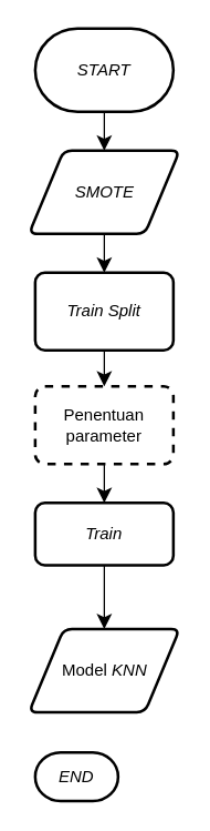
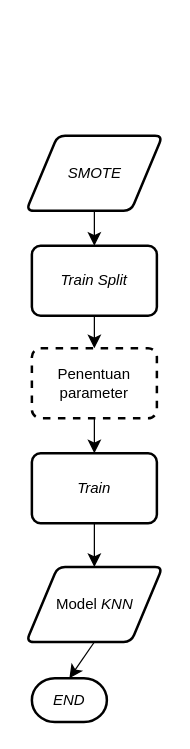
  <mxCell id="0" />
  <mxCell id="1" parent="0" />
- <mxCell id="2" style="edgeStyle=none;curved=1;rounded=0;orthogonalLoop=1;jettySize=auto;html=1;exitX=0.5;exitY=1;exitDx=0;exitDy=0;exitPerimeter=0;entryX=0.5;entryY=0;entryDx=0;entryDy=0;fontSize=12;startSize=8;endSize=8;" edge="1" parent="1" source="3" target="6"><mxGeometry relative="1" as="geometry" /></mxCell>
- <mxCell id="3" value="&lt;i&gt;START&lt;/i&gt;" style="strokeWidth=2;html=1;shape=mxgraph.flowchart.terminator;whiteSpace=wrap;" vertex="1" parent="1"><mxGeometry x="25" y="20" width="100" height="60" as="geometry" /></mxCell>
  <mxCell id="4" value="&lt;i&gt;END&lt;/i&gt;" style="strokeWidth=2;html=1;shape=mxgraph.flowchart.terminator;whiteSpace=wrap;" vertex="1" parent="1"><mxGeometry x="25" y="542" width="60" height="35" as="geometry" /></mxCell>
  <mxCell id="5" style="edgeStyle=none;curved=1;rounded=0;orthogonalLoop=1;jettySize=auto;html=1;exitX=0.5;exitY=1;exitDx=0;exitDy=0;entryX=0.5;entryY=0;entryDx=0;entryDy=0;fontSize=12;startSize=8;endSize=8;" edge="1" parent="1" source="6" target="8"><mxGeometry relative="1" as="geometry" /></mxCell>
  <mxCell id="6" value="&lt;i&gt;SMOTE&lt;/i&gt;" style="shape=parallelogram;html=1;strokeWidth=2;perimeter=parallelogramPerimeter;whiteSpace=wrap;rounded=1;arcSize=12;size=0.23;" vertex="1" parent="1"><mxGeometry x="20.5" y="108" width="109" height="60" as="geometry" /></mxCell>
  <mxCell id="7" style="edgeStyle=none;curved=1;rounded=0;orthogonalLoop=1;jettySize=auto;html=1;exitX=0.5;exitY=1;exitDx=0;exitDy=0;entryX=0.5;entryY=0;entryDx=0;entryDy=0;fontSize=12;startSize=8;endSize=8;" edge="1" parent="1" source="8" target="10"><mxGeometry relative="1" as="geometry" /></mxCell>
  <mxCell id="8" value="&lt;i&gt;Train Split&lt;/i&gt;" style="rounded=1;whiteSpace=wrap;html=1;absoluteArcSize=1;arcSize=14;strokeWidth=2;" vertex="1" parent="1"><mxGeometry x="25" y="196" width="100" height="56" as="geometry" /></mxCell>
  <mxCell id="9" style="edgeStyle=none;curved=1;rounded=0;orthogonalLoop=1;jettySize=auto;html=1;exitX=0.5;exitY=1;exitDx=0;exitDy=0;entryX=0.5;entryY=0;entryDx=0;entryDy=0;fontSize=12;startSize=8;endSize=8;" edge="1" parent="1" source="10" target="13"><mxGeometry relative="1" as="geometry" /></mxCell>
  <mxCell id="10" value="Penentuan parameter" style="rounded=1;whiteSpace=wrap;html=1;absoluteArcSize=1;arcSize=14;strokeWidth=2;dashed=1;" vertex="1" parent="1"><mxGeometry x="25" y="278" width="100" height="56" as="geometry" /></mxCell>
  <mxCell id="11" value="Model &lt;i&gt;KNN&lt;/i&gt;" style="shape=parallelogram;html=1;strokeWidth=2;perimeter=parallelogramPerimeter;whiteSpace=wrap;rounded=1;arcSize=12;size=0.23;" vertex="1" parent="1"><mxGeometry x="20.5" y="453" width="109" height="60" as="geometry" /></mxCell>
  <mxCell id="12" style="edgeStyle=none;curved=1;rounded=0;orthogonalLoop=1;jettySize=auto;html=1;exitX=0.5;exitY=1;exitDx=0;exitDy=0;entryX=0.5;entryY=0;entryDx=0;entryDy=0;fontSize=12;startSize=8;endSize=8;" edge="1" parent="1" source="13" target="11"><mxGeometry relative="1" as="geometry" /></mxCell>
- <mxCell id="13" value="&lt;i&gt;Train&lt;/i&gt;" style="rounded=1;whiteSpace=wrap;html=1;absoluteArcSize=1;arcSize=14;strokeWidth=2;" vertex="1" parent="1"><mxGeometry x="25" y="362" width="100" height="45" as="geometry" /></mxCell>
+ <mxCell id="13" value="&lt;i&gt;Train&lt;/i&gt;" style="rounded=1;whiteSpace=wrap;html=1;absoluteArcSize=1;arcSize=14;strokeWidth=2;" vertex="1" parent="1"><mxGeometry x="25" y="362" width="100" height="56" as="geometry" /></mxCell>
+ <mxCell id="14" style="edgeStyle=none;curved=1;rounded=0;orthogonalLoop=1;jettySize=auto;html=1;exitX=0.5;exitY=1;exitDx=0;exitDy=0;entryX=0.5;entryY=0;entryDx=0;entryDy=0;entryPerimeter=0;fontSize=12;startSize=8;endSize=8;" edge="1" parent="1" source="11" target="4"><mxGeometry relative="1" as="geometry" /></mxCell>
